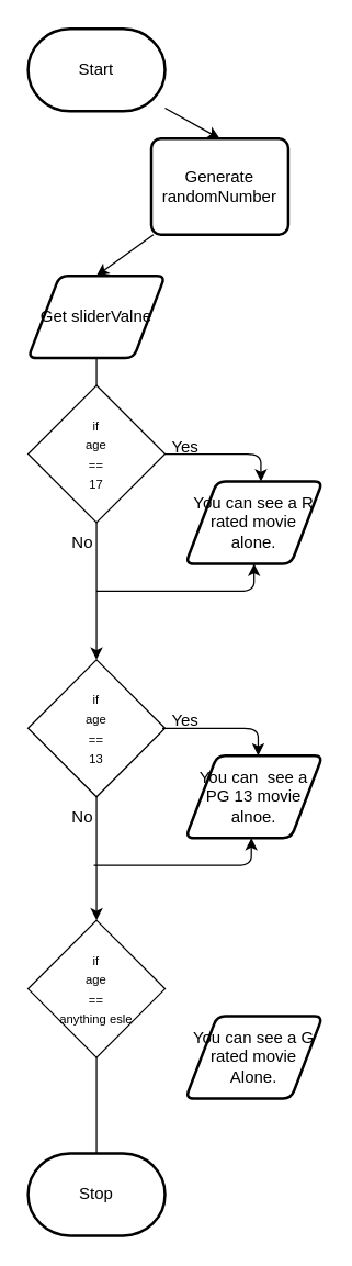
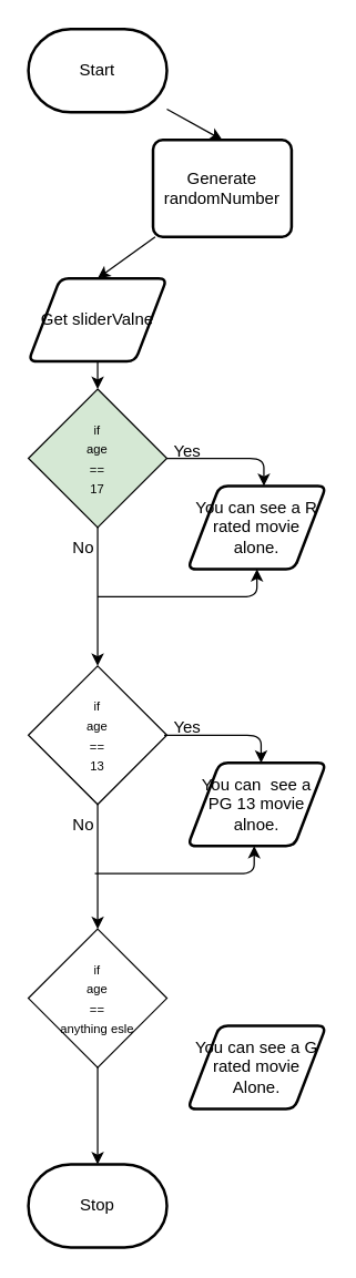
  <mxCell id="0" />
  <mxCell id="1" parent="0" />
  <mxCell id="2" style="edgeStyle=none;html=1;entryX=0.5;entryY=0;entryDx=0;entryDy=0;" edge="1" parent="1" source="3" target="9"><mxGeometry relative="1" as="geometry" /></mxCell>
  <mxCell id="3" value="Start" style="strokeWidth=2;html=1;shape=mxgraph.flowchart.terminator;whiteSpace=wrap;" vertex="1" parent="1"><mxGeometry x="20" y="20" width="100" height="60" as="geometry" /></mxCell>
- <mxCell id="4" style="edgeStyle=none;html=1;entryX=0.5;entryY=0;entryDx=0;entryDy=0;endArrow=none;" edge="1" parent="1" source="5" target="12"><mxGeometry relative="1" as="geometry" /></mxCell>
+ <mxCell id="4" style="edgeStyle=none;html=1;entryX=0.5;entryY=0;entryDx=0;entryDy=0;" edge="1" parent="1" source="5" target="12"><mxGeometry relative="1" as="geometry" /></mxCell>
  <mxCell id="5" value="Get sliderValne" style="shape=parallelogram;html=1;strokeWidth=2;perimeter=parallelogramPerimeter;whiteSpace=wrap;rounded=1;arcSize=12;size=0.23;" vertex="1" parent="1"><mxGeometry x="20" y="200" width="100" height="60" as="geometry" /></mxCell>
  <mxCell id="6" value="You can see a R rated movie alone." style="shape=parallelogram;html=1;strokeWidth=2;perimeter=parallelogramPerimeter;whiteSpace=wrap;rounded=1;arcSize=12;size=0.23;" vertex="1" parent="1"><mxGeometry x="135" y="350" width="100" height="60" as="geometry" /></mxCell>
  <mxCell id="7" value="Stop" style="strokeWidth=2;html=1;shape=mxgraph.flowchart.terminator;whiteSpace=wrap;" vertex="1" parent="1"><mxGeometry x="20" y="840" width="100" height="60" as="geometry" /></mxCell>
  <mxCell id="8" style="edgeStyle=none;html=1;entryX=0.5;entryY=0;entryDx=0;entryDy=0;" edge="1" parent="1" source="9" target="5"><mxGeometry relative="1" as="geometry" /></mxCell>
  <mxCell id="9" value="Generate&lt;br&gt;randomNumber" style="rounded=1;whiteSpace=wrap;html=1;absoluteArcSize=1;arcSize=14;strokeWidth=2;" vertex="1" parent="1"><mxGeometry x="110" y="100" width="100" height="70" as="geometry" /></mxCell>
  <mxCell id="10" style="edgeStyle=none;html=1;fontSize=9;" edge="1" parent="1" source="12"><mxGeometry relative="1" as="geometry"><mxPoint x="190" y="350" as="targetPoint" /><Array as="points"><mxPoint x="190" y="330" /></Array></mxGeometry></mxCell>
  <mxCell id="11" style="edgeStyle=none;html=1;" edge="1" parent="1" source="12" target="14"><mxGeometry relative="1" as="geometry" /></mxCell>
- <mxCell id="12" value="&lt;font style=&quot;font-size: 9px&quot;&gt;if&lt;br&gt;age&lt;br&gt;==&lt;br&gt;17&lt;br&gt;&lt;/font&gt;" style="rhombus;whiteSpace=wrap;html=1;" vertex="1" parent="1"><mxGeometry x="20" y="280" width="100" height="100" as="geometry" /></mxCell>
+ <mxCell id="12" value="&lt;font style=&quot;font-size: 9px&quot;&gt;if&lt;br&gt;age&lt;br&gt;==&lt;br&gt;17&lt;br&gt;&lt;/font&gt;" style="rhombus;whiteSpace=wrap;html=1;fillColor=#d5e8d4;" vertex="1" parent="1"><mxGeometry x="20" y="280" width="100" height="100" as="geometry" /></mxCell>
  <mxCell id="13" style="edgeStyle=none;html=1;entryX=0.5;entryY=0;entryDx=0;entryDy=0;" edge="1" parent="1" source="14" target="23"><mxGeometry relative="1" as="geometry"><mxPoint x="70" y="620" as="targetPoint" /></mxGeometry></mxCell>
  <mxCell id="14" value="&lt;font style=&quot;font-size: 9px&quot;&gt;if&lt;br&gt;age&lt;br&gt;==&lt;br&gt;13&lt;br&gt;&lt;/font&gt;" style="rhombus;whiteSpace=wrap;html=1;" vertex="1" parent="1"><mxGeometry x="20" y="480" width="100" height="100" as="geometry" /></mxCell>
  <mxCell id="15" style="edgeStyle=none;html=1;fontSize=9;entryX=0.5;entryY=1;entryDx=0;entryDy=0;" edge="1" parent="1" target="6"><mxGeometry relative="1" as="geometry"><mxPoint x="140" y="439" as="targetPoint" /><Array as="points"><mxPoint x="185" y="430" /></Array><mxPoint x="70" y="430" as="sourcePoint" /></mxGeometry></mxCell>
  <mxCell id="16" style="edgeStyle=none;html=1;fontSize=9;" edge="1" parent="1"><mxGeometry relative="1" as="geometry"><mxPoint x="188" y="550" as="targetPoint" /><Array as="points"><mxPoint x="188" y="530" /></Array><mxPoint x="118" y="530" as="sourcePoint" /></mxGeometry></mxCell>
  <mxCell id="17" value="You can&amp;nbsp; see a PG 13 movie alnoe." style="shape=parallelogram;html=1;strokeWidth=2;perimeter=parallelogramPerimeter;whiteSpace=wrap;rounded=1;arcSize=12;size=0.23;" vertex="1" parent="1"><mxGeometry x="135" y="550" width="100" height="60" as="geometry" /></mxCell>
  <mxCell id="18" value="Yes" style="text;html=1;strokeColor=none;fillColor=none;align=center;verticalAlign=middle;whiteSpace=wrap;rounded=0;" vertex="1" parent="1"><mxGeometry x="105" y="310" width="60" height="30" as="geometry" /></mxCell>
  <mxCell id="19" value="Yes" style="text;html=1;strokeColor=none;fillColor=none;align=center;verticalAlign=middle;whiteSpace=wrap;rounded=0;" vertex="1" parent="1"><mxGeometry x="105" y="510" width="60" height="30" as="geometry" /></mxCell>
  <mxCell id="20" value="No" style="text;html=1;strokeColor=none;fillColor=none;align=center;verticalAlign=middle;whiteSpace=wrap;rounded=0;" vertex="1" parent="1"><mxGeometry x="30" y="380" width="60" height="30" as="geometry" /></mxCell>
  <mxCell id="21" value="No" style="text;html=1;strokeColor=none;fillColor=none;align=center;verticalAlign=middle;whiteSpace=wrap;rounded=0;" vertex="1" parent="1"><mxGeometry x="30" y="580" width="60" height="30" as="geometry" /></mxCell>
- <mxCell id="22" style="edgeStyle=none;html=1;endArrow=none;" edge="1" parent="1" source="23" target="7"><mxGeometry relative="1" as="geometry" /></mxCell>
+ <mxCell id="22" style="edgeStyle=none;html=1;" edge="1" parent="1" source="23" target="7"><mxGeometry relative="1" as="geometry" /></mxCell>
  <mxCell id="23" value="&lt;font style=&quot;font-size: 9px&quot;&gt;if&lt;br&gt;age&lt;br&gt;==&lt;br&gt;anything esle&lt;br&gt;&lt;/font&gt;" style="rhombus;whiteSpace=wrap;html=1;" vertex="1" parent="1"><mxGeometry x="20" y="670" width="100" height="100" as="geometry" /></mxCell>
  <mxCell id="24" style="edgeStyle=none;html=1;fontSize=9;entryX=0.5;entryY=1;entryDx=0;entryDy=0;" edge="1" parent="1"><mxGeometry relative="1" as="geometry"><mxPoint x="183" y="610" as="targetPoint" /><Array as="points"><mxPoint x="183" y="630" /></Array><mxPoint x="68" y="630" as="sourcePoint" /></mxGeometry></mxCell>
  <mxCell id="25" value="You can see a G rated movie Alone." style="shape=parallelogram;html=1;strokeWidth=2;perimeter=parallelogramPerimeter;whiteSpace=wrap;rounded=1;arcSize=12;size=0.23;" vertex="1" parent="1"><mxGeometry x="135" y="740" width="100" height="60" as="geometry" /></mxCell>
